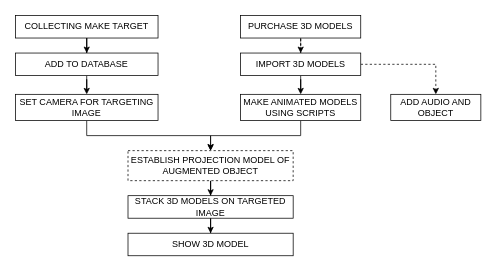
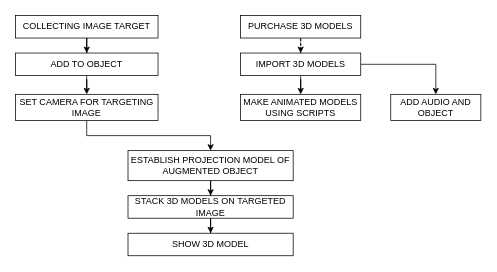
  <mxCell id="0" />
  <mxCell id="1" parent="0" />
  <mxCell id="2" value="" style="edgeStyle=orthogonalEdgeStyle;rounded=0;orthogonalLoop=1;jettySize=auto;html=1;" edge="1" parent="1" source="3" target="7"><mxGeometry relative="1" as="geometry" /></mxCell>
- <mxCell id="3" value="COLLECTING MAKE TARGET" style="rounded=0;whiteSpace=wrap;html=1;" vertex="1" parent="1"><mxGeometry x="20" y="20" width="190" height="30" as="geometry" /></mxCell>
+ <mxCell id="3" value="COLLECTING IMAGE TARGET" style="rounded=0;whiteSpace=wrap;html=1;" vertex="1" parent="1"><mxGeometry x="20" y="20" width="190" height="30" as="geometry" /></mxCell>
  <mxCell id="4" value="" style="edgeStyle=orthogonalEdgeStyle;rounded=0;orthogonalLoop=1;jettySize=auto;html=1;dashed=1;" edge="1" parent="1" source="5" target="12"><mxGeometry relative="1" as="geometry" /></mxCell>
  <mxCell id="5" value="PURCHASE 3D MODELS" style="rounded=0;whiteSpace=wrap;html=1;" vertex="1" parent="1"><mxGeometry x="320" y="20" width="160" height="30" as="geometry" /></mxCell>
  <mxCell id="6" value="" style="edgeStyle=orthogonalEdgeStyle;rounded=0;orthogonalLoop=1;jettySize=auto;html=1;" edge="1" parent="1" source="7" target="9"><mxGeometry relative="1" as="geometry" /></mxCell>
- <mxCell id="7" value="ADD TO DATABASE" style="rounded=0;whiteSpace=wrap;html=1;" vertex="1" parent="1"><mxGeometry x="20" y="70" width="190" height="30" as="geometry" /></mxCell>
+ <mxCell id="7" value="ADD TO OBJECT" style="rounded=0;whiteSpace=wrap;html=1;" vertex="1" parent="1"><mxGeometry x="20" y="70" width="190" height="30" as="geometry" /></mxCell>
  <mxCell id="8" value="" style="edgeStyle=orthogonalEdgeStyle;rounded=0;orthogonalLoop=1;jettySize=auto;html=1;" edge="1" parent="1" source="9" target="16"><mxGeometry relative="1" as="geometry" /></mxCell>
  <mxCell id="9" value="SET CAMERA FOR TARGETING IMAGE" style="whiteSpace=wrap;html=1;rounded=0;" vertex="1" parent="1"><mxGeometry x="20" y="125" width="190" height="35" as="geometry" /></mxCell>
  <mxCell id="10" value="" style="edgeStyle=orthogonalEdgeStyle;rounded=0;orthogonalLoop=1;jettySize=auto;html=1;" edge="1" parent="1" source="12" target="14"><mxGeometry relative="1" as="geometry" /></mxCell>
- <mxCell id="11" value="" style="edgeStyle=orthogonalEdgeStyle;rounded=0;orthogonalLoop=1;jettySize=auto;html=1;dashed=1;" edge="1" parent="1" source="12" target="20"><mxGeometry relative="1" as="geometry" /></mxCell>
+ <mxCell id="11" value="" style="edgeStyle=orthogonalEdgeStyle;rounded=0;orthogonalLoop=1;jettySize=auto;html=1;" edge="1" parent="1" source="12" target="20"><mxGeometry relative="1" as="geometry" /></mxCell>
  <mxCell id="12" value="IMPORT 3D MODELS" style="whiteSpace=wrap;html=1;rounded=0;" vertex="1" parent="1"><mxGeometry x="320" y="70" width="160" height="30" as="geometry" /></mxCell>
- <mxCell id="13" value="" style="edgeStyle=orthogonalEdgeStyle;rounded=0;orthogonalLoop=1;jettySize=auto;html=1;" edge="1" parent="1" source="14" target="16"><mxGeometry relative="1" as="geometry" /></mxCell>
  <mxCell id="14" value="MAKE ANIMATED MODELS USING SCRIPTS" style="whiteSpace=wrap;html=1;rounded=0;" vertex="1" parent="1"><mxGeometry x="320" y="125" width="160" height="35" as="geometry" /></mxCell>
  <mxCell id="15" value="" style="edgeStyle=orthogonalEdgeStyle;rounded=0;orthogonalLoop=1;jettySize=auto;html=1;" edge="1" parent="1" source="16" target="18"><mxGeometry relative="1" as="geometry" /></mxCell>
- <mxCell id="16" value="ESTABLISH PROJECTION MODEL OF AUGMENTED OBJECT" style="whiteSpace=wrap;html=1;rounded=0;dashed=1;" vertex="1" parent="1"><mxGeometry x="170" y="200" width="220" height="40" as="geometry" /></mxCell>
+ <mxCell id="16" value="ESTABLISH PROJECTION MODEL OF AUGMENTED OBJECT" style="whiteSpace=wrap;html=1;rounded=0;" vertex="1" parent="1"><mxGeometry x="170" y="200" width="220" height="40" as="geometry" /></mxCell>
  <mxCell id="17" value="" style="edgeStyle=orthogonalEdgeStyle;rounded=0;orthogonalLoop=1;jettySize=auto;html=1;" edge="1" parent="1" source="18" target="19"><mxGeometry relative="1" as="geometry" /></mxCell>
  <mxCell id="18" value="STACK 3D MODELS ON TARGETED IMAGE" style="whiteSpace=wrap;html=1;rounded=0;" vertex="1" parent="1"><mxGeometry x="170" y="260" width="220" height="30" as="geometry" /></mxCell>
  <mxCell id="19" value="SHOW 3D MODEL" style="whiteSpace=wrap;html=1;rounded=0;" vertex="1" parent="1"><mxGeometry x="170" y="310" width="220" height="30" as="geometry" /></mxCell>
  <mxCell id="20" value="ADD AUDIO AND OBJECT " style="whiteSpace=wrap;html=1;rounded=0;" vertex="1" parent="1"><mxGeometry x="520" y="125" width="120" height="35" as="geometry" /></mxCell>
